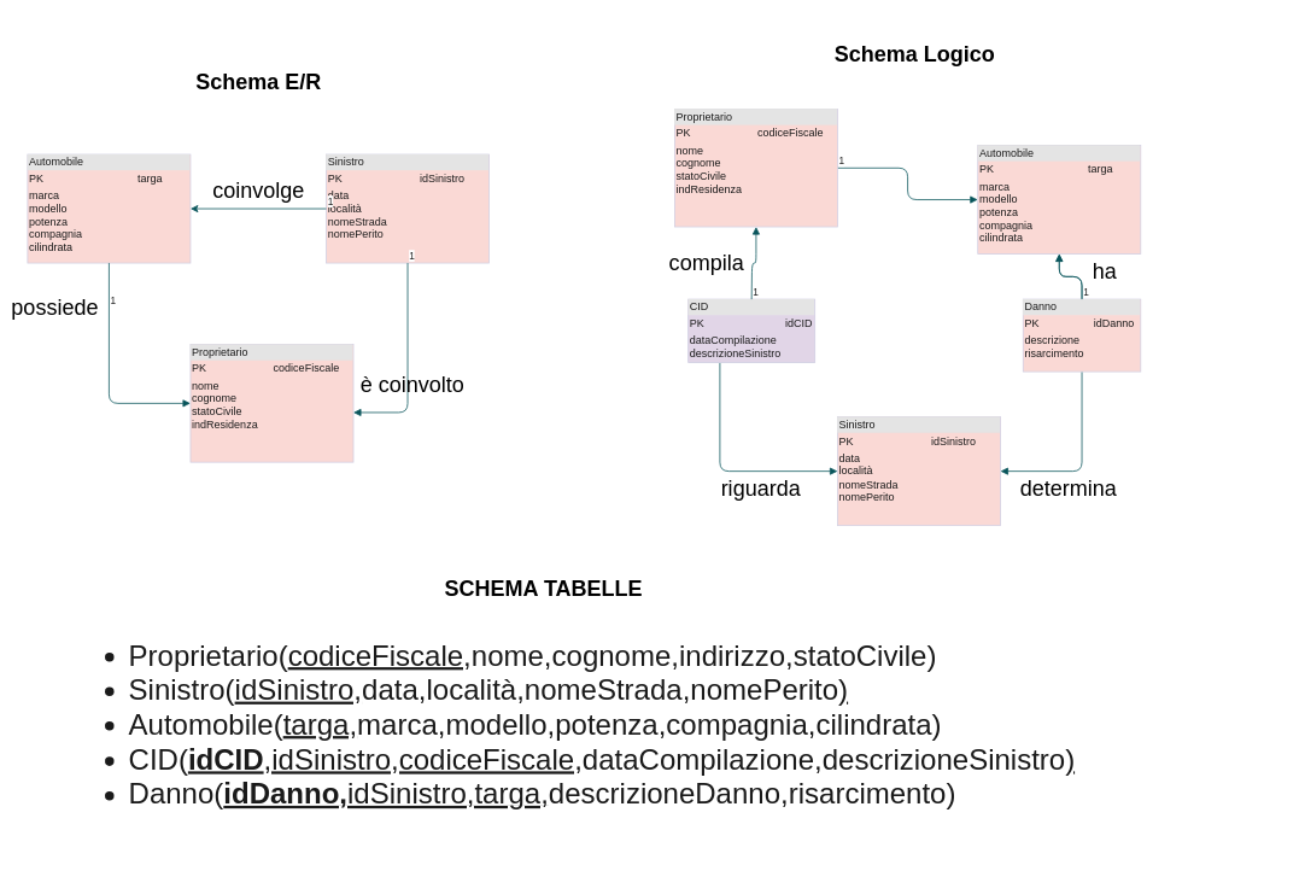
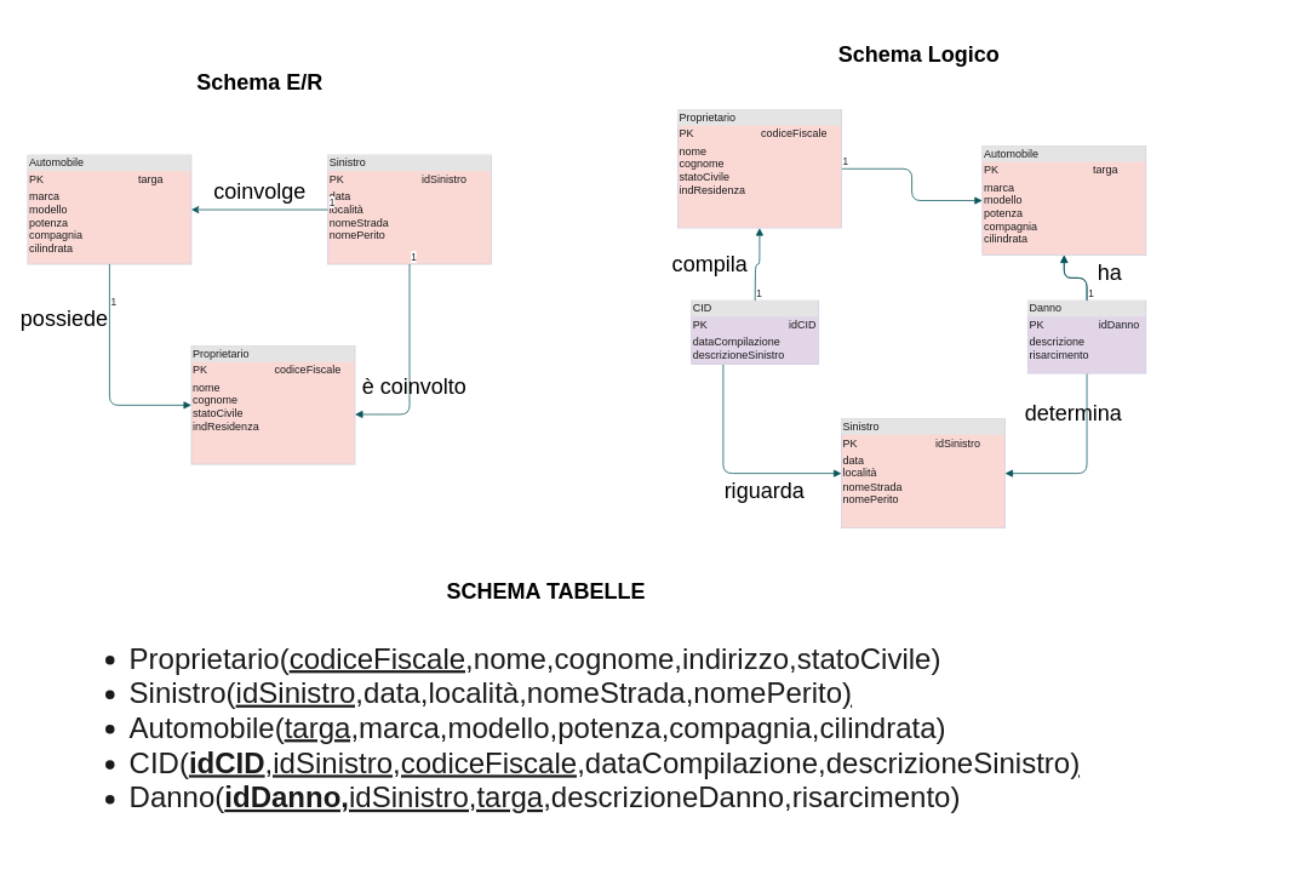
  <mxCell id="0" />
  <mxCell id="1" parent="0" />
  <mxCell id="2" value="&lt;div style=&quot;box-sizing: border-box ; width: 100% ; background: #e4e4e4 ; padding: 2px&quot;&gt;Automobile&lt;/div&gt;&lt;table style=&quot;width: 100% ; font-size: 1em&quot; cellpadding=&quot;2&quot; cellspacing=&quot;0&quot;&gt;&lt;tbody&gt;&lt;tr&gt;&lt;td&gt;PK&lt;/td&gt;&lt;td&gt;targa&lt;/td&gt;&lt;/tr&gt;&lt;tr&gt;&lt;td&gt;marca&lt;br&gt;modello&lt;br&gt;potenza&lt;br&gt;compagnia&lt;br&gt;cilindrata&lt;/td&gt;&lt;td&gt;&lt;/td&gt;&lt;/tr&gt;&lt;/tbody&gt;&lt;/table&gt;" style="verticalAlign=top;align=left;overflow=fill;html=1;fillColor=#FAD9D5;strokeColor=#D0CEE2;fontColor=#1A1A1A;" vertex="1" parent="1"><mxGeometry x="30" y="170" width="180" height="120" as="geometry" /></mxCell>
  <mxCell id="3" value="&lt;div style=&quot;box-sizing: border-box ; width: 100% ; background: #e4e4e4 ; padding: 2px&quot;&gt;Sinistro&lt;/div&gt;&lt;table style=&quot;width: 100% ; font-size: 1em&quot; cellpadding=&quot;2&quot; cellspacing=&quot;0&quot;&gt;&lt;tbody&gt;&lt;tr&gt;&lt;td&gt;PK&lt;/td&gt;&lt;td&gt;idSinistro&lt;/td&gt;&lt;/tr&gt;&lt;tr&gt;&lt;td&gt;data&lt;br&gt;località&lt;br&gt;nomeStrada&lt;br&gt;nomePerito&lt;/td&gt;&lt;td&gt;&lt;/td&gt;&lt;/tr&gt;&lt;/tbody&gt;&lt;/table&gt;" style="verticalAlign=top;align=left;overflow=fill;html=1;fillColor=#FAD9D5;strokeColor=#D0CEE2;fontColor=#1A1A1A;" vertex="1" parent="1"><mxGeometry x="360" y="170" width="180" height="120" as="geometry" /></mxCell>
  <mxCell id="4" value="&lt;div style=&quot;box-sizing: border-box ; width: 100% ; background: #e4e4e4 ; padding: 2px&quot;&gt;Proprietario&lt;/div&gt;&lt;table style=&quot;width: 100% ; font-size: 1em&quot; cellpadding=&quot;2&quot; cellspacing=&quot;0&quot;&gt;&lt;tbody&gt;&lt;tr&gt;&lt;td&gt;PK&lt;/td&gt;&lt;td&gt;codiceFiscale&lt;br&gt;&lt;/td&gt;&lt;/tr&gt;&lt;tr&gt;&lt;td&gt;nome&lt;br&gt;cognome&lt;br&gt;statoCivile&lt;br&gt;indResidenza&lt;/td&gt;&lt;td&gt;&lt;/td&gt;&lt;/tr&gt;&lt;/tbody&gt;&lt;/table&gt;" style="verticalAlign=top;align=left;overflow=fill;html=1;fillColor=#FAD9D5;strokeColor=#D0CEE2;fontColor=#1A1A1A;" vertex="1" parent="1"><mxGeometry x="210" y="380" width="180" height="130" as="geometry" /></mxCell>
  <mxCell id="5" value="" style="endArrow=classic;endFill=1;html=1;edgeStyle=orthogonalEdgeStyle;align=left;verticalAlign=top;exitX=0;exitY=0.5;exitDx=0;exitDy=0;strokeColor=#09555B;fontColor=#1A1A1A;horizontal=1;entryX=1;entryY=0.5;entryDx=0;entryDy=0;" edge="1" parent="1" source="3" target="2"><mxGeometry x="-1" relative="1" as="geometry"><mxPoint x="250" y="270" as="sourcePoint" /><mxPoint x="240" y="270" as="targetPoint" /></mxGeometry></mxCell>
  <mxCell id="6" value="1" style="edgeLabel;resizable=0;html=1;align=left;verticalAlign=bottom;fontColor=#1A1A1A;" connectable="0" vertex="1" parent="5"><mxGeometry x="-1" relative="1" as="geometry" /></mxCell>
  <mxCell id="7" value="" style="endArrow=block;endFill=1;html=1;edgeStyle=orthogonalEdgeStyle;align=left;verticalAlign=top;exitX=0.5;exitY=1;exitDx=0;exitDy=0;entryX=0;entryY=0.5;entryDx=0;entryDy=0;strokeColor=#09555B;fontColor=#1A1A1A;" edge="1" parent="1" source="2" target="4"><mxGeometry x="-1" relative="1" as="geometry"><mxPoint x="250" y="270" as="sourcePoint" /><mxPoint x="410" y="270" as="targetPoint" /></mxGeometry></mxCell>
  <mxCell id="8" value="1" style="edgeLabel;resizable=0;html=1;align=left;verticalAlign=bottom;fontColor=#1A1A1A;" connectable="0" vertex="1" parent="7"><mxGeometry x="-1" relative="1" as="geometry"><mxPoint y="50" as="offset" /></mxGeometry></mxCell>
  <mxCell id="9" value="" style="endArrow=block;endFill=1;html=1;edgeStyle=orthogonalEdgeStyle;align=left;verticalAlign=top;exitX=0.5;exitY=1;exitDx=0;exitDy=0;entryX=1;entryY=0.578;entryDx=0;entryDy=0;entryPerimeter=0;strokeColor=#09555B;fontColor=#1A1A1A;" edge="1" parent="1" source="3" target="4"><mxGeometry x="-1" relative="1" as="geometry"><mxPoint x="250" y="270" as="sourcePoint" /><mxPoint x="410" y="270" as="targetPoint" /></mxGeometry></mxCell>
  <mxCell id="10" value="1" style="edgeLabel;resizable=0;html=1;align=left;verticalAlign=bottom;fontColor=#1A1A1A;" connectable="0" vertex="1" parent="9"><mxGeometry x="-1" relative="1" as="geometry" /></mxCell>
  <mxCell id="11" value="" style="endArrow=block;endFill=1;html=1;edgeStyle=orthogonalEdgeStyle;align=left;verticalAlign=top;exitX=1;exitY=0.5;exitDx=0;exitDy=0;entryX=0;entryY=0.5;entryDx=0;entryDy=0;strokeColor=#09555B;fontColor=#1A1A1A;" edge="1" parent="1" source="26" target="27"><mxGeometry x="0.184" y="-10" relative="1" as="geometry"><mxPoint x="930" y="205" as="sourcePoint" /><mxPoint x="1080" y="225" as="targetPoint" /><mxPoint x="8" y="11" as="offset" /></mxGeometry></mxCell>
  <mxCell id="12" value="1" style="edgeLabel;resizable=0;html=1;align=left;verticalAlign=bottom;fontColor=#1A1A1A;" connectable="0" vertex="1" parent="11"><mxGeometry x="-1" relative="1" as="geometry" /></mxCell>
  <mxCell id="13" value="" style="endArrow=block;endFill=1;html=1;edgeStyle=orthogonalEdgeStyle;align=left;verticalAlign=top;entryX=0;entryY=0.5;entryDx=0;entryDy=0;exitX=0.25;exitY=1;exitDx=0;exitDy=0;strokeColor=#09555B;fontColor=#1A1A1A;" edge="1" parent="1" source="17" target="32"><mxGeometry x="-1" relative="1" as="geometry"><mxPoint x="820" y="410" as="sourcePoint" /><mxPoint x="920" y="485" as="targetPoint" /></mxGeometry></mxCell>
  <mxCell id="14" value="1" style="edgeLabel;resizable=0;html=1;align=left;verticalAlign=bottom;fontColor=#1A1A1A;" connectable="0" vertex="1" parent="13"><mxGeometry x="-1" relative="1" as="geometry" /></mxCell>
  <mxCell id="15" value="" style="endArrow=block;endFill=1;html=1;edgeStyle=orthogonalEdgeStyle;align=left;verticalAlign=top;exitX=0.5;exitY=1;exitDx=0;exitDy=0;strokeColor=#09555B;fontColor=#1A1A1A;entryX=1;entryY=0.5;entryDx=0;entryDy=0;" edge="1" parent="1" source="19" target="32"><mxGeometry x="-1" relative="1" as="geometry"><mxPoint x="1240" y="492" as="sourcePoint" /><mxPoint x="1100" y="485" as="targetPoint" /></mxGeometry></mxCell>
  <mxCell id="16" value="1" style="edgeLabel;resizable=0;html=1;align=left;verticalAlign=bottom;fontColor=#1A1A1A;" connectable="0" vertex="1" parent="15"><mxGeometry x="-1" relative="1" as="geometry" /></mxCell>
  <mxCell id="17" value="&lt;div style=&quot;box-sizing: border-box ; width: 100% ; background: #e4e4e4 ; padding: 2px&quot;&gt;CID&lt;/div&gt;&lt;table style=&quot;width: 100% ; font-size: 1em&quot; cellpadding=&quot;2&quot; cellspacing=&quot;0&quot;&gt;&lt;tbody&gt;&lt;tr&gt;&lt;td&gt;PK&lt;/td&gt;&lt;td&gt;idCID&lt;/td&gt;&lt;/tr&gt;&lt;tr&gt;&lt;td&gt;dataCompilazione&lt;br&gt;descrizioneSinistro&lt;/td&gt;&lt;td&gt;&lt;br&gt;&lt;br&gt;&lt;/td&gt;&lt;/tr&gt;&lt;/tbody&gt;&lt;/table&gt;" style="verticalAlign=top;align=left;overflow=fill;html=1;fillColor=#e1d5e7;strokeColor=#D0CEE2;fontColor=#1A1A1A;" vertex="1" parent="1"><mxGeometry x="760" y="330" width="140" height="70" as="geometry" /></mxCell>
  <mxCell id="18" value="" style="edgeStyle=orthogonalEdgeStyle;curved=0;rounded=1;sketch=0;orthogonalLoop=1;jettySize=auto;html=1;strokeColor=#09555B;fontColor=#1A1A1A;" edge="1" parent="1" source="19" target="27"><mxGeometry relative="1" as="geometry" /></mxCell>
- <mxCell id="19" value="&lt;div style=&quot;box-sizing: border-box ; width: 100% ; background: #e4e4e4 ; padding: 2px&quot;&gt;Danno&lt;/div&gt;&lt;table style=&quot;width: 100% ; font-size: 1em&quot; cellpadding=&quot;2&quot; cellspacing=&quot;0&quot;&gt;&lt;tbody&gt;&lt;tr&gt;&lt;td&gt;PK&lt;/td&gt;&lt;td&gt;idDanno&lt;/td&gt;&lt;/tr&gt;&lt;tr&gt;&lt;td&gt;descrizione&lt;br&gt;risarcimento&lt;/td&gt;&lt;td&gt;&lt;/td&gt;&lt;/tr&gt;&lt;/tbody&gt;&lt;/table&gt;" style="verticalAlign=top;align=left;overflow=fill;html=1;fillColor=#FAD9D5;strokeColor=#D0CEE2;fontColor=#1A1A1A;" vertex="1" parent="1"><mxGeometry x="1130" y="330" width="130" height="80" as="geometry" /></mxCell>
+ <mxCell id="19" value="&lt;div style=&quot;box-sizing: border-box ; width: 100% ; background: #e4e4e4 ; padding: 2px&quot;&gt;Danno&lt;/div&gt;&lt;table style=&quot;width: 100% ; font-size: 1em&quot; cellpadding=&quot;2&quot; cellspacing=&quot;0&quot;&gt;&lt;tbody&gt;&lt;tr&gt;&lt;td&gt;PK&lt;/td&gt;&lt;td&gt;idDanno&lt;/td&gt;&lt;/tr&gt;&lt;tr&gt;&lt;td&gt;descrizione&lt;br&gt;risarcimento&lt;/td&gt;&lt;td&gt;&lt;/td&gt;&lt;/tr&gt;&lt;/tbody&gt;&lt;/table&gt;" style="verticalAlign=top;align=left;overflow=fill;html=1;fillColor=#e1d5e7;strokeColor=#D0CEE2;fontColor=#1A1A1A;" vertex="1" parent="1"><mxGeometry x="1130" y="330" width="130" height="80" as="geometry" /></mxCell>
  <mxCell id="20" value="" style="endArrow=block;endFill=1;html=1;edgeStyle=orthogonalEdgeStyle;align=left;verticalAlign=top;entryX=0.5;entryY=1;entryDx=0;entryDy=0;strokeColor=#09555B;fontColor=#1A1A1A;" edge="1" parent="1" target="26"><mxGeometry x="-1" relative="1" as="geometry"><mxPoint x="830" y="330" as="sourcePoint" /><mxPoint x="840" y="250" as="targetPoint" /></mxGeometry></mxCell>
  <mxCell id="21" value="1" style="edgeLabel;resizable=0;html=1;align=left;verticalAlign=bottom;fontColor=#1A1A1A;" connectable="0" vertex="1" parent="20"><mxGeometry x="-1" relative="1" as="geometry" /></mxCell>
  <mxCell id="22" value="" style="endArrow=block;endFill=1;html=1;edgeStyle=orthogonalEdgeStyle;align=left;verticalAlign=top;exitX=0.5;exitY=0;exitDx=0;exitDy=0;entryX=0.5;entryY=1;entryDx=0;entryDy=0;strokeColor=#09555B;fontColor=#1A1A1A;" edge="1" parent="1" source="19" target="27"><mxGeometry x="-1" relative="1" as="geometry"><mxPoint x="830" y="330" as="sourcePoint" /><mxPoint x="1170" y="270" as="targetPoint" /></mxGeometry></mxCell>
  <mxCell id="23" value="1" style="edgeLabel;resizable=0;html=1;align=left;verticalAlign=bottom;fontColor=#1A1A1A;" connectable="0" vertex="1" parent="22"><mxGeometry x="-1" relative="1" as="geometry" /></mxCell>
  <mxCell id="24" value="Schema E/R" style="text;strokeColor=none;fillColor=none;html=1;fontSize=24;fontStyle=1;verticalAlign=middle;align=center;rounded=0;sketch=0;" vertex="1" parent="1"><mxGeometry x="200" y="50" width="170" height="80" as="geometry" /></mxCell>
  <mxCell id="25" value="Schema Logico" style="text;strokeColor=none;fillColor=none;html=1;fontSize=24;fontStyle=1;verticalAlign=middle;align=center;rounded=0;sketch=0;" vertex="1" parent="1"><mxGeometry x="925" y="20" width="170" height="80" as="geometry" /></mxCell>
  <mxCell id="26" value="&lt;div style=&quot;box-sizing: border-box ; width: 100% ; background: #e4e4e4 ; padding: 2px&quot;&gt;Proprietario&lt;/div&gt;&lt;table style=&quot;width: 100% ; font-size: 1em&quot; cellpadding=&quot;2&quot; cellspacing=&quot;0&quot;&gt;&lt;tbody&gt;&lt;tr&gt;&lt;td&gt;PK&lt;/td&gt;&lt;td&gt;codiceFiscale&lt;br&gt;&lt;/td&gt;&lt;/tr&gt;&lt;tr&gt;&lt;td&gt;nome&lt;br&gt;cognome&lt;br&gt;statoCivile&lt;br&gt;indResidenza&lt;/td&gt;&lt;td&gt;&lt;/td&gt;&lt;/tr&gt;&lt;/tbody&gt;&lt;/table&gt;" style="verticalAlign=top;align=left;overflow=fill;html=1;fillColor=#FAD9D5;strokeColor=#D0CEE2;fontColor=#1A1A1A;" vertex="1" parent="1"><mxGeometry x="745" y="120" width="180" height="130" as="geometry" /></mxCell>
  <mxCell id="27" value="&lt;div style=&quot;box-sizing: border-box ; width: 100% ; background: #e4e4e4 ; padding: 2px&quot;&gt;Automobile&lt;/div&gt;&lt;table style=&quot;width: 100% ; font-size: 1em&quot; cellpadding=&quot;2&quot; cellspacing=&quot;0&quot;&gt;&lt;tbody&gt;&lt;tr&gt;&lt;td&gt;PK&lt;/td&gt;&lt;td&gt;targa&lt;/td&gt;&lt;/tr&gt;&lt;tr&gt;&lt;td&gt;marca&lt;br&gt;modello&lt;br&gt;potenza&lt;br&gt;compagnia&lt;br&gt;cilindrata&lt;/td&gt;&lt;td&gt;&lt;/td&gt;&lt;/tr&gt;&lt;/tbody&gt;&lt;/table&gt;" style="verticalAlign=top;align=left;overflow=fill;html=1;fillColor=#FAD9D5;strokeColor=#D0CEE2;fontColor=#1A1A1A;" vertex="1" parent="1"><mxGeometry x="1080" y="160" width="180" height="120" as="geometry" /></mxCell>
  <mxCell id="28" value="coinvolge" style="text;strokeColor=none;fillColor=none;html=1;fontSize=24;fontStyle=0;verticalAlign=middle;align=center;rounded=0;sketch=0;" vertex="1" parent="1"><mxGeometry x="270" y="130" width="30" height="160" as="geometry" /></mxCell>
- <mxCell id="29" value="&lt;span style=&quot;font-weight: 400&quot;&gt;possiede&lt;/span&gt;" style="text;strokeColor=none;fillColor=none;html=1;fontSize=24;fontStyle=1;verticalAlign=middle;align=center;rounded=0;sketch=0;" vertex="1" parent="1"><mxGeometry x="10" y="320" width="100" height="40" as="geometry" /></mxCell>
+ <mxCell id="29" value="&lt;span style=&quot;font-weight: 400&quot;&gt;possiede&lt;/span&gt;" style="text;strokeColor=none;fillColor=none;html=1;fontSize=24;fontStyle=1;verticalAlign=middle;align=center;rounded=0;sketch=0;" vertex="1" parent="1"><mxGeometry x="20" y="330" width="100" height="40" as="geometry" /></mxCell>
  <mxCell id="30" value="&lt;span style=&quot;font-weight: 400&quot;&gt;è coinvolto&lt;/span&gt;" style="text;strokeColor=none;fillColor=none;html=1;fontSize=24;fontStyle=1;verticalAlign=middle;align=center;rounded=0;sketch=0;" vertex="1" parent="1"><mxGeometry x="405" y="405" width="100" height="40" as="geometry" /></mxCell>
  <mxCell id="31" value="ha" style="text;strokeColor=none;fillColor=none;html=1;fontSize=24;fontStyle=0;verticalAlign=middle;align=center;rounded=0;sketch=0;" vertex="1" parent="1"><mxGeometry x="1170" y="280" width="100" height="40" as="geometry" /></mxCell>
  <mxCell id="32" value="&lt;div style=&quot;box-sizing: border-box ; width: 100% ; background: #e4e4e4 ; padding: 2px&quot;&gt;Sinistro&lt;/div&gt;&lt;table style=&quot;width: 100% ; font-size: 1em&quot; cellpadding=&quot;2&quot; cellspacing=&quot;0&quot;&gt;&lt;tbody&gt;&lt;tr&gt;&lt;td&gt;PK&lt;/td&gt;&lt;td&gt;idSinistro&lt;/td&gt;&lt;/tr&gt;&lt;tr&gt;&lt;td&gt;data&lt;br&gt;località&lt;br&gt;nomeStrada&lt;br&gt;nomePerito&lt;/td&gt;&lt;td&gt;&lt;/td&gt;&lt;/tr&gt;&lt;/tbody&gt;&lt;/table&gt;" style="verticalAlign=top;align=left;overflow=fill;html=1;fillColor=#FAD9D5;strokeColor=#D0CEE2;fontColor=#1A1A1A;" vertex="1" parent="1"><mxGeometry x="925" y="460" width="180" height="120" as="geometry" /></mxCell>
- <mxCell id="33" value="&lt;span style=&quot;font-weight: normal&quot;&gt;determina&lt;/span&gt;" style="text;strokeColor=none;fillColor=none;html=1;fontSize=24;fontStyle=1;verticalAlign=middle;align=center;rounded=0;sketch=0;" vertex="1" parent="1"><mxGeometry x="1130" y="520" width="100" height="40" as="geometry" /></mxCell>
+ <mxCell id="33" value="&lt;span style=&quot;font-weight: normal&quot;&gt;determina&lt;/span&gt;" style="text;strokeColor=none;fillColor=none;html=1;fontSize=24;fontStyle=1;verticalAlign=middle;align=center;rounded=0;sketch=0;" vertex="1" parent="1"><mxGeometry x="1130" y="435" width="100" height="40" as="geometry" /></mxCell>
  <mxCell id="34" value="&lt;span style=&quot;font-weight: normal&quot;&gt;compila&lt;/span&gt;" style="text;strokeColor=none;fillColor=none;html=1;fontSize=24;fontStyle=1;verticalAlign=middle;align=center;rounded=0;sketch=0;" vertex="1" parent="1"><mxGeometry x="730" y="270" width="100" height="40" as="geometry" /></mxCell>
  <mxCell id="35" value="&lt;span style=&quot;font-weight: normal&quot;&gt;riguarda&lt;/span&gt;" style="text;strokeColor=none;fillColor=none;html=1;fontSize=24;fontStyle=1;verticalAlign=middle;align=center;rounded=0;sketch=0;" vertex="1" parent="1"><mxGeometry x="790" y="520" width="100" height="40" as="geometry" /></mxCell>
  <mxCell id="36" value="SCHEMA TABELLE" style="text;strokeColor=none;fillColor=none;html=1;fontSize=24;fontStyle=1;verticalAlign=middle;align=center;rounded=0;sketch=0;" vertex="1" parent="1"><mxGeometry x="550" y="630" width="100" height="40" as="geometry" /></mxCell>
  <mxCell id="37" value="&lt;ul style=&quot;font-size: 32px&quot;&gt;&lt;li style=&quot;font-size: 32px&quot;&gt;Proprietario(&lt;u&gt;codiceFiscale,&lt;/u&gt;nome,cognome,indirizzo,statoCivile)&lt;/li&gt;&lt;li style=&quot;font-size: 32px&quot;&gt;Sinistro(&lt;u&gt;idSinistro,&lt;/u&gt;data,località,nomeStrada,nomePerito&lt;u&gt;)&lt;/u&gt;&lt;/li&gt;&lt;li style=&quot;font-size: 32px&quot;&gt;Automobile(&lt;u&gt;targa,&lt;/u&gt;marca,modello,potenza,compagnia,cilindrata)&lt;/li&gt;&lt;li style=&quot;font-size: 32px&quot;&gt;CID(&lt;u&gt;&lt;b&gt;idCID&lt;/b&gt;,idSinistro,codiceFiscale,&lt;/u&gt;dataCompilazione,descrizioneSinistro&lt;u&gt;)&lt;/u&gt;&lt;/li&gt;&lt;li style=&quot;font-size: 32px&quot;&gt;Danno(&lt;u&gt;&lt;b&gt;idDanno,&lt;/b&gt;idSinistro,targa,&lt;/u&gt;descrizioneDanno,risarcimento)&lt;/li&gt;&lt;/ul&gt;" style="text;strokeColor=none;fillColor=none;html=1;whiteSpace=wrap;verticalAlign=middle;overflow=hidden;rounded=0;sketch=0;fontColor=#1A1A1A;fontSize=32;" vertex="1" parent="1"><mxGeometry x="100" y="660" width="1320" height="280" as="geometry" /></mxCell>
